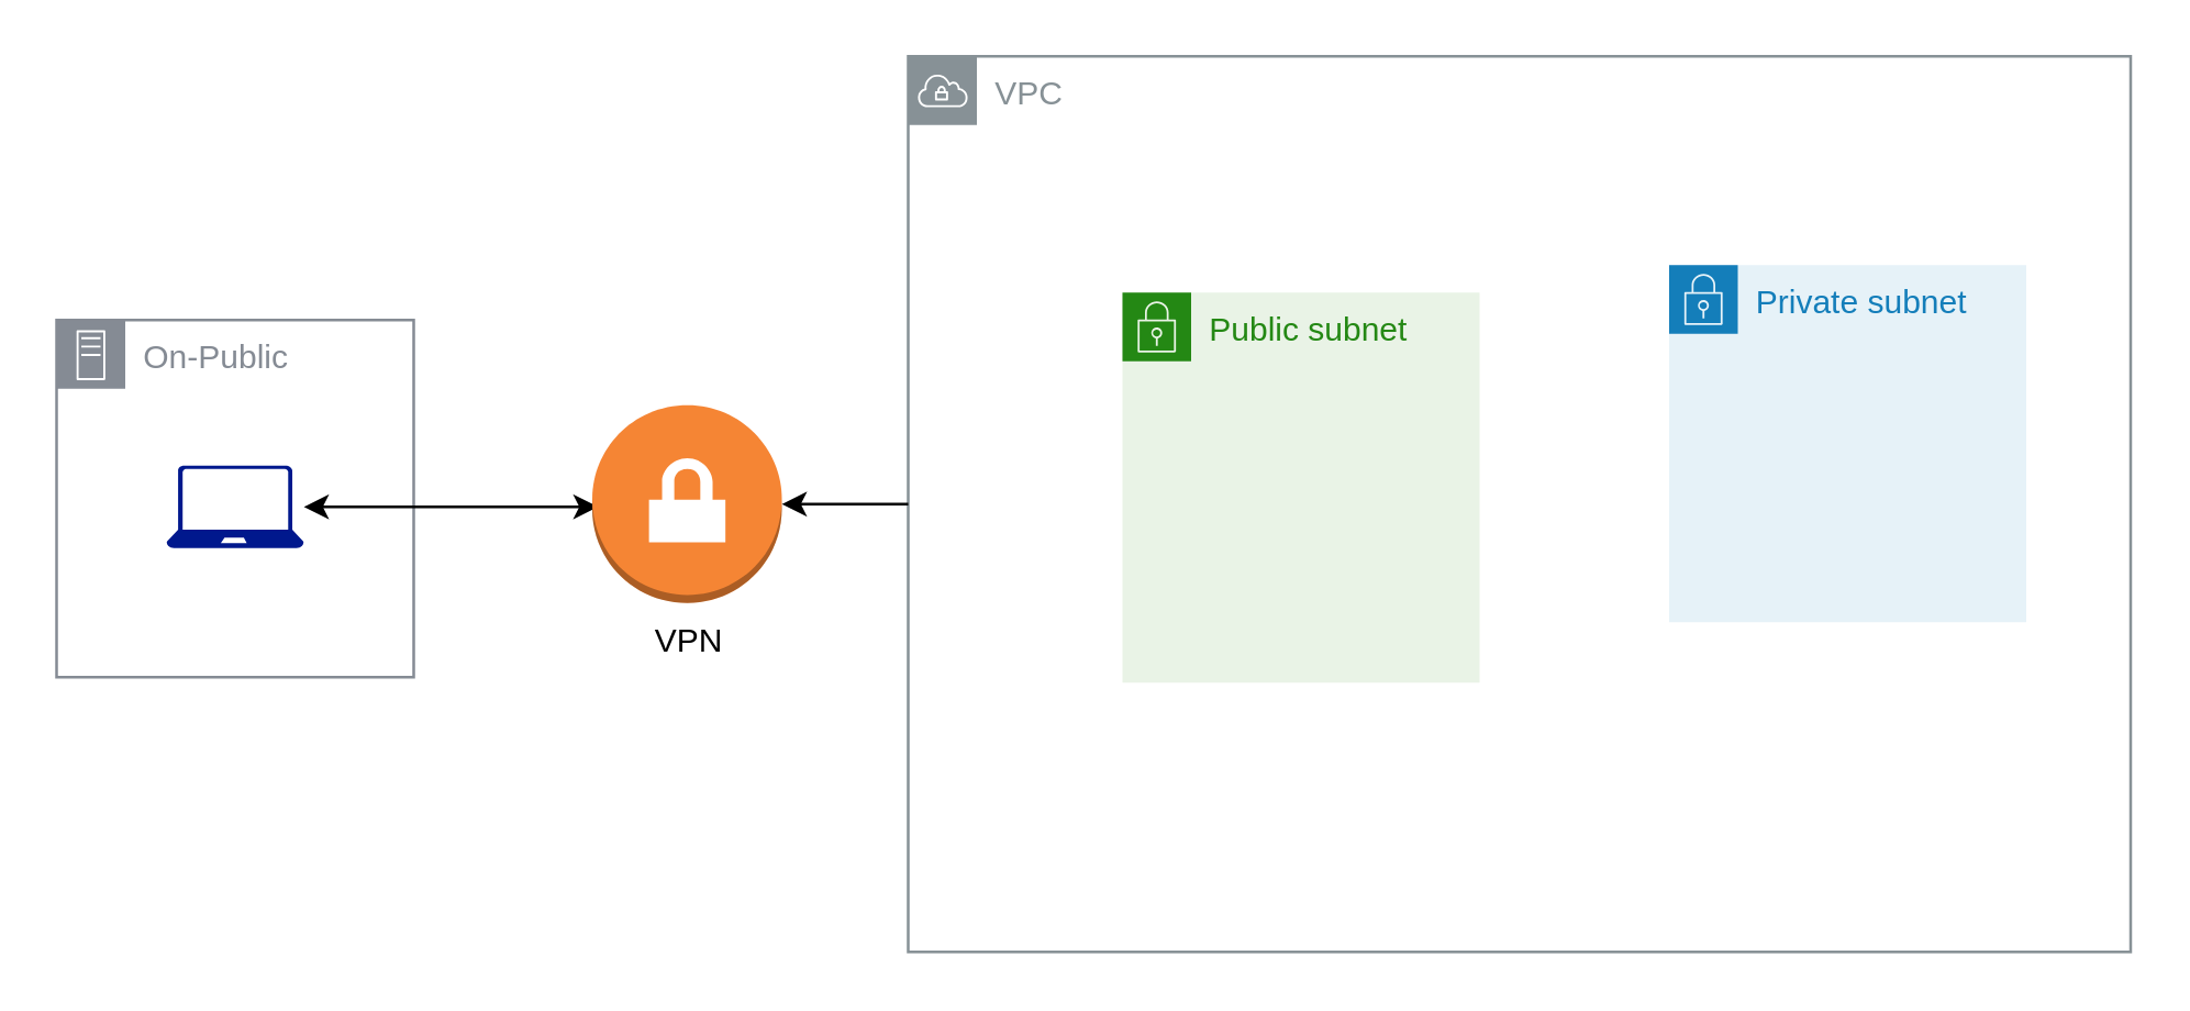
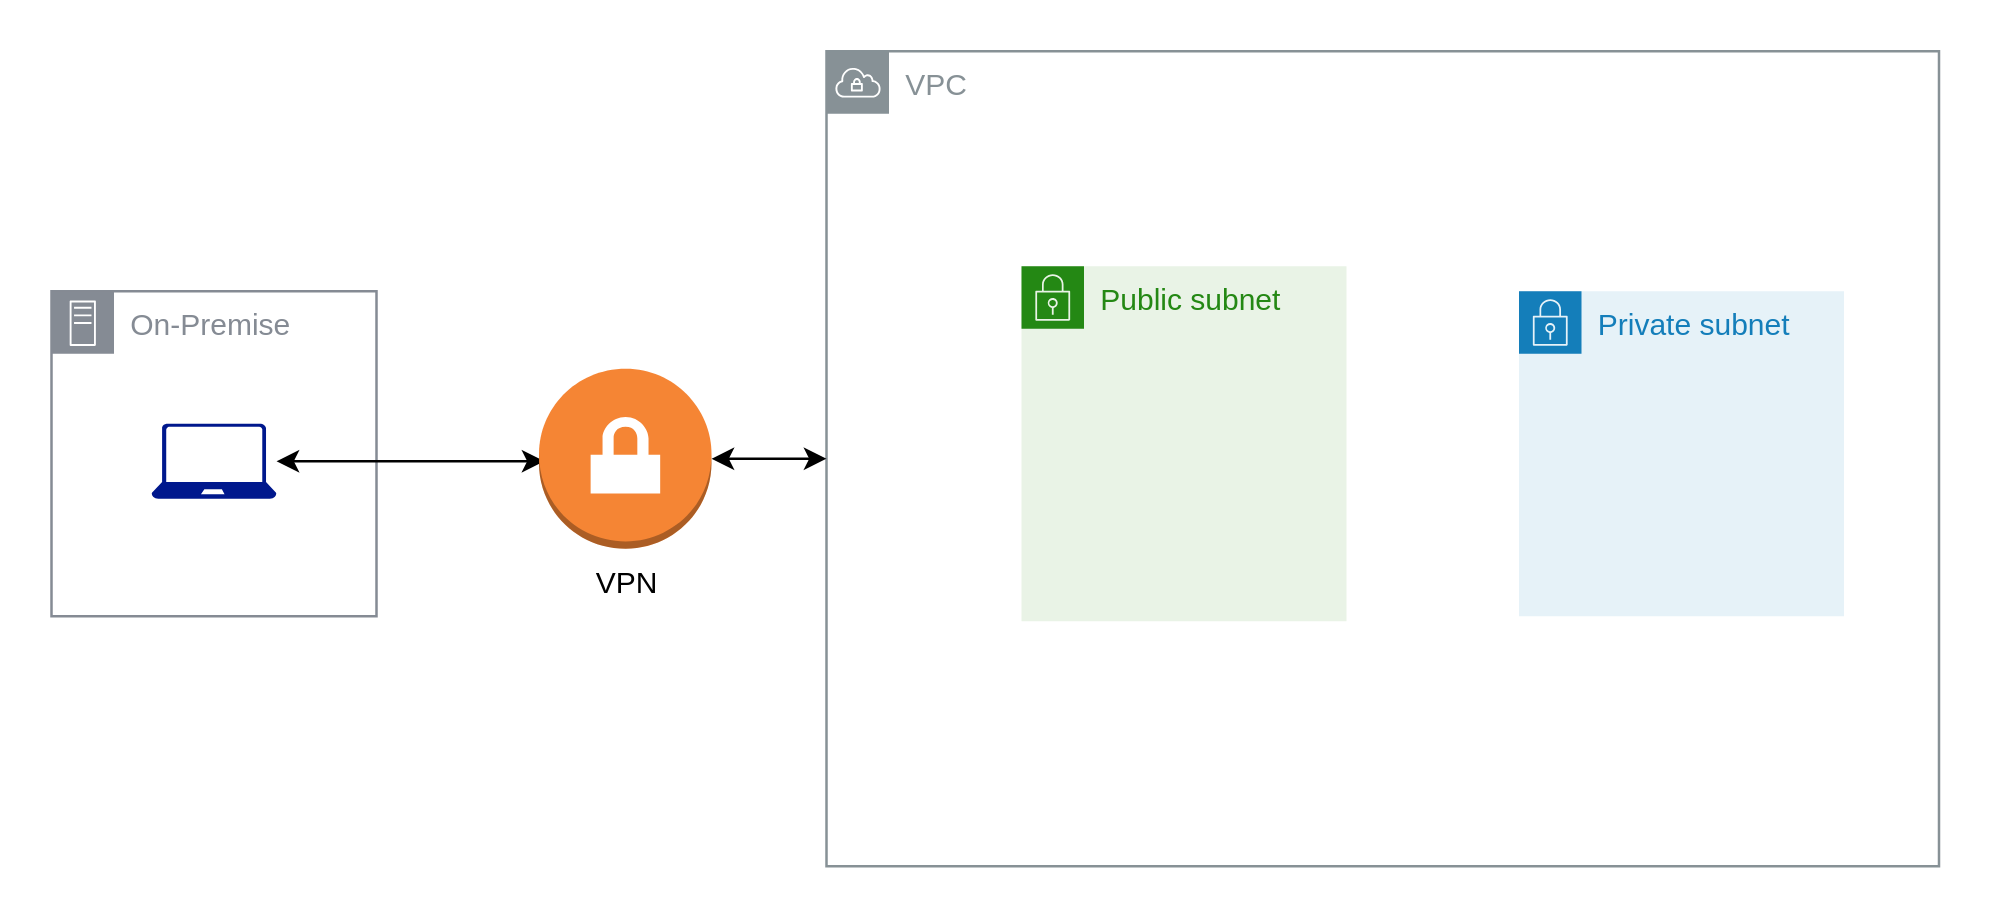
  <mxCell id="0" />
  <mxCell id="1" parent="0" />
- <mxCell id="2" value="On-Public" style="outlineConnect=0;gradientColor=none;html=1;whiteSpace=wrap;fontSize=12;fontStyle=0;shape=mxgraph.aws4.group;grIcon=mxgraph.aws4.group_on_premise;strokeColor=#858B94;fillColor=none;verticalAlign=top;align=left;spacingLeft=30;fontColor=#858B94;dashed=0;" vertex="1" parent="1"><mxGeometry x="20" y="116" width="130" height="130" as="geometry" /></mxCell>
+ <mxCell id="2" value="On-Premise" style="outlineConnect=0;gradientColor=none;html=1;whiteSpace=wrap;fontSize=12;fontStyle=0;shape=mxgraph.aws4.group;grIcon=mxgraph.aws4.group_on_premise;strokeColor=#858B94;fillColor=none;verticalAlign=top;align=left;spacingLeft=30;fontColor=#858B94;dashed=0;" vertex="1" parent="1"><mxGeometry x="20" y="116" width="130" height="130" as="geometry" /></mxCell>
  <mxCell id="3" value="VPC" style="outlineConnect=0;gradientColor=none;html=1;whiteSpace=wrap;fontSize=12;fontStyle=0;shape=mxgraph.aws4.group;grIcon=mxgraph.aws4.group_vpc;strokeColor=#879196;fillColor=none;verticalAlign=top;align=left;spacingLeft=30;fontColor=#879196;dashed=0;" vertex="1" parent="1"><mxGeometry x="330" y="20" width="445" height="326" as="geometry" /></mxCell>
  <mxCell id="4" value="Public subnet" style="points=[[0,0],[0.25,0],[0.5,0],[0.75,0],[1,0],[1,0.25],[1,0.5],[1,0.75],[1,1],[0.75,1],[0.5,1],[0.25,1],[0,1],[0,0.75],[0,0.5],[0,0.25]];outlineConnect=0;gradientColor=none;html=1;whiteSpace=wrap;fontSize=12;fontStyle=0;shape=mxgraph.aws4.group;grIcon=mxgraph.aws4.group_security_group;grStroke=0;strokeColor=#248814;fillColor=#E9F3E6;verticalAlign=top;align=left;spacingLeft=30;fontColor=#248814;dashed=0;" vertex="1" parent="1"><mxGeometry x="408" y="106" width="130" height="142" as="geometry" /></mxCell>
  <mxCell id="5" style="edgeStyle=orthogonalEdgeStyle;rounded=0;orthogonalLoop=1;jettySize=auto;html=1;entryX=0.16;entryY=0.55;entryDx=0;entryDy=0;entryPerimeter=0;startArrow=classic;startFill=1;" edge="1" parent="1" source="6"><mxGeometry relative="1" as="geometry"><mxPoint x="217.2" y="184" as="targetPoint" /></mxGeometry></mxCell>
  <mxCell id="6" value="" style="aspect=fixed;pointerEvents=1;shadow=0;dashed=0;html=1;strokeColor=none;labelPosition=center;verticalLabelPosition=bottom;verticalAlign=top;align=center;fillColor=#00188D;shape=mxgraph.azure.laptop" vertex="1" parent="1"><mxGeometry x="60" y="169" width="50" height="30" as="geometry" /></mxCell>
- <mxCell id="7" value="Private subnet" style="points=[[0,0],[0.25,0],[0.5,0],[0.75,0],[1,0],[1,0.25],[1,0.5],[1,0.75],[1,1],[0.75,1],[0.5,1],[0.25,1],[0,1],[0,0.75],[0,0.5],[0,0.25]];outlineConnect=0;gradientColor=none;html=1;whiteSpace=wrap;fontSize=12;fontStyle=0;shape=mxgraph.aws4.group;grIcon=mxgraph.aws4.group_security_group;grStroke=0;strokeColor=#147EBA;fillColor=#E6F2F8;verticalAlign=top;align=left;spacingLeft=30;fontColor=#147EBA;dashed=0;" vertex="1" parent="1"><mxGeometry x="607" y="96" width="130" height="130" as="geometry" /></mxCell>
- <mxCell id="8" style="edgeStyle=orthogonalEdgeStyle;rounded=0;orthogonalLoop=1;jettySize=auto;html=1;startArrow=classic;startFill=1;endArrow=none;" edge="1" parent="1" source="9" target="3"><mxGeometry relative="1" as="geometry" /></mxCell>
+ <mxCell id="7" value="Private subnet" style="points=[[0,0],[0.25,0],[0.5,0],[0.75,0],[1,0],[1,0.25],[1,0.5],[1,0.75],[1,1],[0.75,1],[0.5,1],[0.25,1],[0,1],[0,0.75],[0,0.5],[0,0.25]];outlineConnect=0;gradientColor=none;html=1;whiteSpace=wrap;fontSize=12;fontStyle=0;shape=mxgraph.aws4.group;grIcon=mxgraph.aws4.group_security_group;grStroke=0;strokeColor=#147EBA;fillColor=#E6F2F8;verticalAlign=top;align=left;spacingLeft=30;fontColor=#147EBA;dashed=0;" vertex="1" parent="1"><mxGeometry x="607" y="116" width="130" height="130" as="geometry" /></mxCell>
+ <mxCell id="8" style="edgeStyle=orthogonalEdgeStyle;rounded=0;orthogonalLoop=1;jettySize=auto;html=1;startArrow=classic;startFill=1;" edge="1" parent="1" source="9" target="3"><mxGeometry relative="1" as="geometry" /></mxCell>
  <mxCell id="9" value="VPN" style="outlineConnect=0;dashed=0;verticalLabelPosition=bottom;verticalAlign=top;align=center;html=1;shape=mxgraph.aws3.vpn_gateway;fillColor=#F58534;gradientColor=none;" vertex="1" parent="1"><mxGeometry x="215" y="147" width="69" height="72" as="geometry" /></mxCell>
